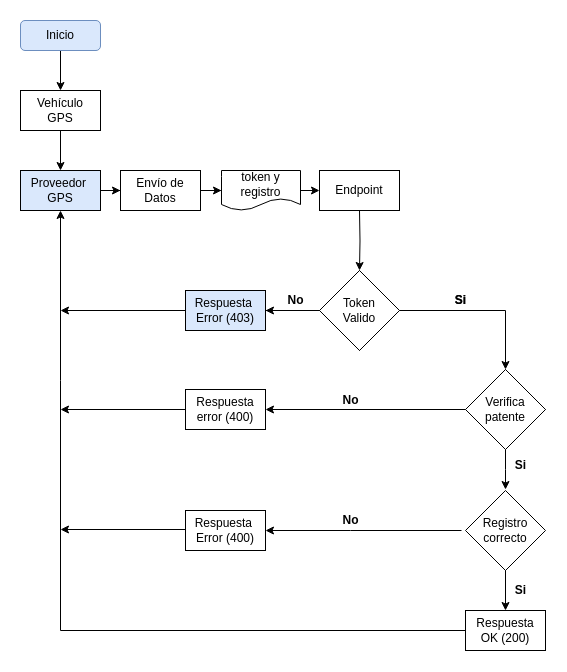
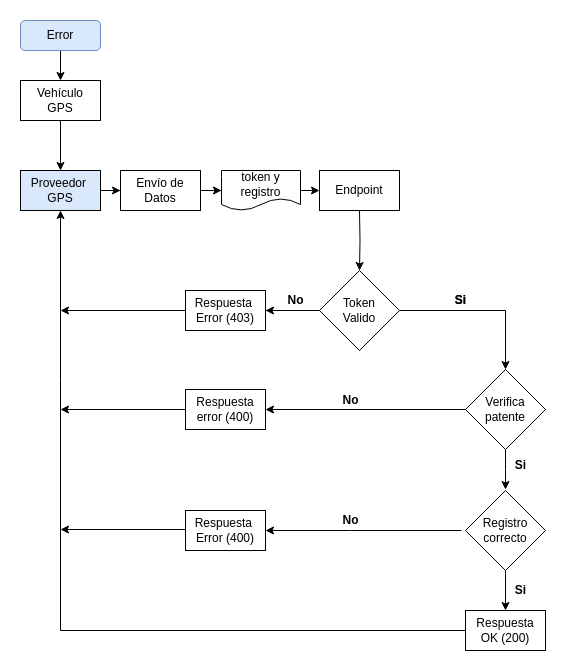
  <mxCell id="0" />
  <mxCell id="1" parent="0" />
  <mxCell id="2" value="" style="edgeStyle=orthogonalEdgeStyle;rounded=0;orthogonalLoop=1;jettySize=auto;html=1;" parent="1" source="3" target="5" edge="1"><mxGeometry relative="1" as="geometry" /></mxCell>
- <mxCell id="3" value="Inicio" style="rounded=1;whiteSpace=wrap;html=1;fillColor=#dae8fc;strokeColor=#6c8ebf;" parent="1" vertex="1"><mxGeometry x="20" y="20" width="80" height="30" as="geometry" /></mxCell>
+ <mxCell id="3" value="Error" style="rounded=1;whiteSpace=wrap;html=1;fillColor=#dae8fc;strokeColor=#6c8ebf;" parent="1" vertex="1"><mxGeometry x="20" y="20" width="80" height="30" as="geometry" /></mxCell>
  <mxCell id="4" value="" style="edgeStyle=orthogonalEdgeStyle;rounded=0;orthogonalLoop=1;jettySize=auto;html=1;" parent="1" source="5" target="7" edge="1"><mxGeometry relative="1" as="geometry" /></mxCell>
- <mxCell id="5" value="Vehículo&lt;br&gt;GPS" style="rounded=0;whiteSpace=wrap;html=1;" parent="1" vertex="1"><mxGeometry x="20" y="90" width="80" height="40" as="geometry" /></mxCell>
+ <mxCell id="5" value="Vehículo&lt;br&gt;GPS" style="rounded=0;whiteSpace=wrap;html=1;" parent="1" vertex="1"><mxGeometry x="20" y="80" width="80" height="40" as="geometry" /></mxCell>
  <mxCell id="6" value="" style="edgeStyle=orthogonalEdgeStyle;rounded=0;orthogonalLoop=1;jettySize=auto;html=1;" parent="1" source="7" target="29" edge="1"><mxGeometry relative="1" as="geometry" /></mxCell>
  <mxCell id="7" value="Proveedor&amp;nbsp;&lt;br&gt;GPS" style="rounded=0;whiteSpace=wrap;html=1;fillColor=#dae8fc;" parent="1" vertex="1"><mxGeometry x="20" y="170" width="80" height="40" as="geometry" /></mxCell>
  <mxCell id="8" value="" style="edgeStyle=orthogonalEdgeStyle;rounded=0;orthogonalLoop=1;jettySize=auto;html=1;" parent="1" target="11" edge="1"><mxGeometry relative="1" as="geometry"><mxPoint x="359" y="210" as="sourcePoint" /></mxGeometry></mxCell>
  <mxCell id="9" value="Endpoint" style="rounded=0;whiteSpace=wrap;html=1;" parent="1" vertex="1"><mxGeometry x="319" y="170" width="80" height="40" as="geometry" /></mxCell>
  <mxCell id="10" value="" style="edgeStyle=orthogonalEdgeStyle;rounded=0;orthogonalLoop=1;jettySize=auto;html=1;entryX=0.5;entryY=0;entryDx=0;entryDy=0;" parent="1" source="11" target="23" edge="1"><mxGeometry relative="1" as="geometry"><mxPoint x="505" y="330" as="targetPoint" /><Array as="points"><mxPoint x="505" y="310" /></Array></mxGeometry></mxCell>
  <mxCell id="11" value="¿Token &lt;br&gt;Valido?" style="rhombus;whiteSpace=wrap;html=1;rounded=0;" parent="1" vertex="1"><mxGeometry x="319" y="270" width="80" height="80" as="geometry" /></mxCell>
  <mxCell id="12" value="Si" style="text;html=1;resizable=0;autosize=1;align=center;verticalAlign=middle;points=[];fillColor=none;strokeColor=none;rounded=0;fontStyle=1" parent="1" vertex="1"><mxGeometry x="445" y="290" width="30" height="20" as="geometry" /></mxCell>
  <mxCell id="13" value="" style="edgeStyle=orthogonalEdgeStyle;rounded=0;orthogonalLoop=1;jettySize=auto;html=1;" parent="1" source="14" edge="1"><mxGeometry relative="1" as="geometry"><mxPoint x="505" y="489" as="targetPoint" /></mxGeometry></mxCell>
  <mxCell id="14" value="¿Datos &lt;br&gt;OK?" style="rhombus;whiteSpace=wrap;html=1;rounded=0;" parent="1" vertex="1"><mxGeometry x="465" y="369" width="80" height="80" as="geometry" /></mxCell>
  <mxCell id="15" value="" style="edgeStyle=orthogonalEdgeStyle;rounded=0;orthogonalLoop=1;jettySize=auto;html=1;" parent="1" edge="1"><mxGeometry relative="1" as="geometry"><mxPoint x="505" y="529" as="sourcePoint" /><mxPoint x="505" y="610" as="targetPoint" /></mxGeometry></mxCell>
  <mxCell id="16" value="Respuesta OK (200)" style="whiteSpace=wrap;html=1;rounded=0;" parent="1" vertex="1"><mxGeometry x="465" y="610" width="80" height="40" as="geometry" /></mxCell>
  <mxCell id="17" value="Si" style="text;html=1;resizable=0;autosize=1;align=center;verticalAlign=middle;points=[];fillColor=none;strokeColor=none;rounded=0;fontStyle=1" parent="1" vertex="1"><mxGeometry x="505" y="455" width="30" height="20" as="geometry" /></mxCell>
  <mxCell id="18" value="Token &lt;br&gt;Valido" style="rhombus;whiteSpace=wrap;html=1;rounded=0;" parent="1" vertex="1"><mxGeometry x="319" y="270" width="80" height="80" as="geometry" /></mxCell>
  <mxCell id="19" value="Si" style="text;html=1;resizable=0;autosize=1;align=center;verticalAlign=middle;points=[];fillColor=none;strokeColor=none;rounded=0;fontStyle=1" parent="1" vertex="1"><mxGeometry x="445" y="290" width="30" height="20" as="geometry" /></mxCell>
  <mxCell id="20" value="" style="edgeStyle=orthogonalEdgeStyle;rounded=0;orthogonalLoop=1;jettySize=auto;html=1;" parent="1" source="18" target="36" edge="1"><mxGeometry relative="1" as="geometry"><Array as="points"><mxPoint x="225" y="310" /></Array></mxGeometry></mxCell>
  <mxCell id="21" value="No" style="text;html=1;resizable=0;autosize=1;align=center;verticalAlign=middle;points=[];fillColor=none;strokeColor=none;rounded=0;fontStyle=1" parent="1" vertex="1"><mxGeometry x="280" y="290" width="30" height="20" as="geometry" /></mxCell>
  <mxCell id="22" value="" style="edgeStyle=orthogonalEdgeStyle;rounded=0;orthogonalLoop=1;jettySize=auto;html=1;entryX=0;entryY=0.5;entryDx=0;entryDy=0;" edge="1" parent="1" source="23" target="38"><mxGeometry relative="1" as="geometry" /></mxCell>
  <mxCell id="23" value="Verifica patente" style="rhombus;whiteSpace=wrap;html=1;rounded=0;" parent="1" vertex="1"><mxGeometry x="465" y="369" width="80" height="80" as="geometry" /></mxCell>
  <mxCell id="24" value="No" style="text;html=1;resizable=0;autosize=1;align=center;verticalAlign=middle;points=[];fillColor=none;strokeColor=none;rounded=0;fontStyle=1" parent="1" vertex="1"><mxGeometry x="335" y="390" width="30" height="20" as="geometry" /></mxCell>
  <mxCell id="25" value="" style="endArrow=classic;html=1;rounded=0;entryX=0.5;entryY=1;entryDx=0;entryDy=0;exitX=0;exitY=0.5;exitDx=0;exitDy=0;" parent="1" source="16" target="7" edge="1"><mxGeometry width="50" height="50" relative="1" as="geometry"><mxPoint x="265" y="400" as="sourcePoint" /><mxPoint x="104" y="210" as="targetPoint" /><Array as="points"><mxPoint x="60" y="630" /><mxPoint x="60" y="380" /></Array></mxGeometry></mxCell>
  <mxCell id="26" value="" style="edgeStyle=orthogonalEdgeStyle;rounded=0;orthogonalLoop=1;jettySize=auto;html=1;" parent="1" edge="1"><mxGeometry relative="1" as="geometry"><mxPoint x="276" y="190" as="sourcePoint" /><mxPoint x="319" y="190" as="targetPoint" /></mxGeometry></mxCell>
  <mxCell id="27" value="token y registro" style="shape=document;whiteSpace=wrap;html=1;boundedLbl=1;" parent="1" vertex="1"><mxGeometry x="221" y="170" width="79" height="40" as="geometry" /></mxCell>
  <mxCell id="28" value="" style="edgeStyle=orthogonalEdgeStyle;rounded=0;orthogonalLoop=1;jettySize=auto;html=1;" parent="1" source="29" target="27" edge="1"><mxGeometry relative="1" as="geometry" /></mxCell>
  <mxCell id="29" value="Envío de Datos" style="rounded=0;whiteSpace=wrap;html=1;" parent="1" vertex="1"><mxGeometry x="120" y="170" width="80" height="40" as="geometry" /></mxCell>
  <mxCell id="30" value="Registro correcto" style="rhombus;whiteSpace=wrap;html=1;rounded=0;" parent="1" vertex="1"><mxGeometry x="465" y="490" width="80" height="80" as="geometry" /></mxCell>
  <mxCell id="31" value="Si" style="text;html=1;resizable=0;autosize=1;align=center;verticalAlign=middle;points=[];fillColor=none;strokeColor=none;rounded=0;fontStyle=1" parent="1" vertex="1"><mxGeometry x="505" y="580" width="30" height="20" as="geometry" /></mxCell>
  <mxCell id="32" value="" style="endArrow=classic;html=1;rounded=0;exitX=0;exitY=0.5;exitDx=0;exitDy=0;entryX=1;entryY=0.5;entryDx=0;entryDy=0;" parent="1" edge="1" target="34"><mxGeometry width="50" height="50" relative="1" as="geometry"><mxPoint x="461" y="530" as="sourcePoint" /><mxPoint x="260" y="530" as="targetPoint" /><Array as="points"><mxPoint x="350" y="530" /></Array></mxGeometry></mxCell>
  <mxCell id="33" value="No" style="text;html=1;resizable=0;autosize=1;align=center;verticalAlign=middle;points=[];fillColor=none;strokeColor=none;rounded=0;fontStyle=1" parent="1" vertex="1"><mxGeometry x="335" y="510" width="30" height="20" as="geometry" /></mxCell>
  <mxCell id="34" value="Respuesta&amp;nbsp;&lt;br&gt;Error (400)" style="whiteSpace=wrap;html=1;rounded=0;" vertex="1" parent="1"><mxGeometry x="185" y="510" width="80" height="40" as="geometry" /></mxCell>
  <mxCell id="35" value="" style="edgeStyle=orthogonalEdgeStyle;rounded=0;orthogonalLoop=1;jettySize=auto;html=1;" edge="1" parent="1"><mxGeometry relative="1" as="geometry"><mxPoint x="60" y="529" as="targetPoint" /><mxPoint x="185" y="529" as="sourcePoint" /></mxGeometry></mxCell>
- <mxCell id="36" value="Respuesta&amp;nbsp;&lt;br&gt;Error (403)" style="whiteSpace=wrap;html=1;rounded=0;fillColor=#dae8fc;" parent="1" vertex="1"><mxGeometry x="185" y="290" width="80" height="40" as="geometry" /></mxCell>
+ <mxCell id="36" value="Respuesta&amp;nbsp;&lt;br&gt;Error (403)" style="whiteSpace=wrap;html=1;rounded=0;" parent="1" vertex="1"><mxGeometry x="185" y="290" width="80" height="40" as="geometry" /></mxCell>
  <mxCell id="37" value="" style="edgeStyle=orthogonalEdgeStyle;rounded=0;orthogonalLoop=1;jettySize=auto;html=1;endArrow=none;" edge="1" parent="1" source="11" target="36"><mxGeometry relative="1" as="geometry"><Array as="points" /><mxPoint x="319" y="310" as="sourcePoint" /><mxPoint x="225" y="330" as="targetPoint" /></mxGeometry></mxCell>
  <mxCell id="38" value="Respuesta error (400)" style="whiteSpace=wrap;html=1;rounded=0;direction=west;" parent="1" vertex="1"><mxGeometry x="185" y="389" width="80" height="40" as="geometry" /></mxCell>
  <mxCell id="39" value="" style="endArrow=classic;html=1;rounded=0;exitX=1;exitY=0.5;exitDx=0;exitDy=0;" edge="1" parent="1" source="38"><mxGeometry width="50" height="50" relative="1" as="geometry"><mxPoint x="540" y="310" as="sourcePoint" /><mxPoint x="60" y="409" as="targetPoint" /></mxGeometry></mxCell>
  <mxCell id="40" value="" style="endArrow=classic;html=1;rounded=0;exitX=1;exitY=0.5;exitDx=0;exitDy=0;" edge="1" parent="1"><mxGeometry width="50" height="50" relative="1" as="geometry"><mxPoint x="185" y="310" as="sourcePoint" /><mxPoint x="60" y="310" as="targetPoint" /></mxGeometry></mxCell>
